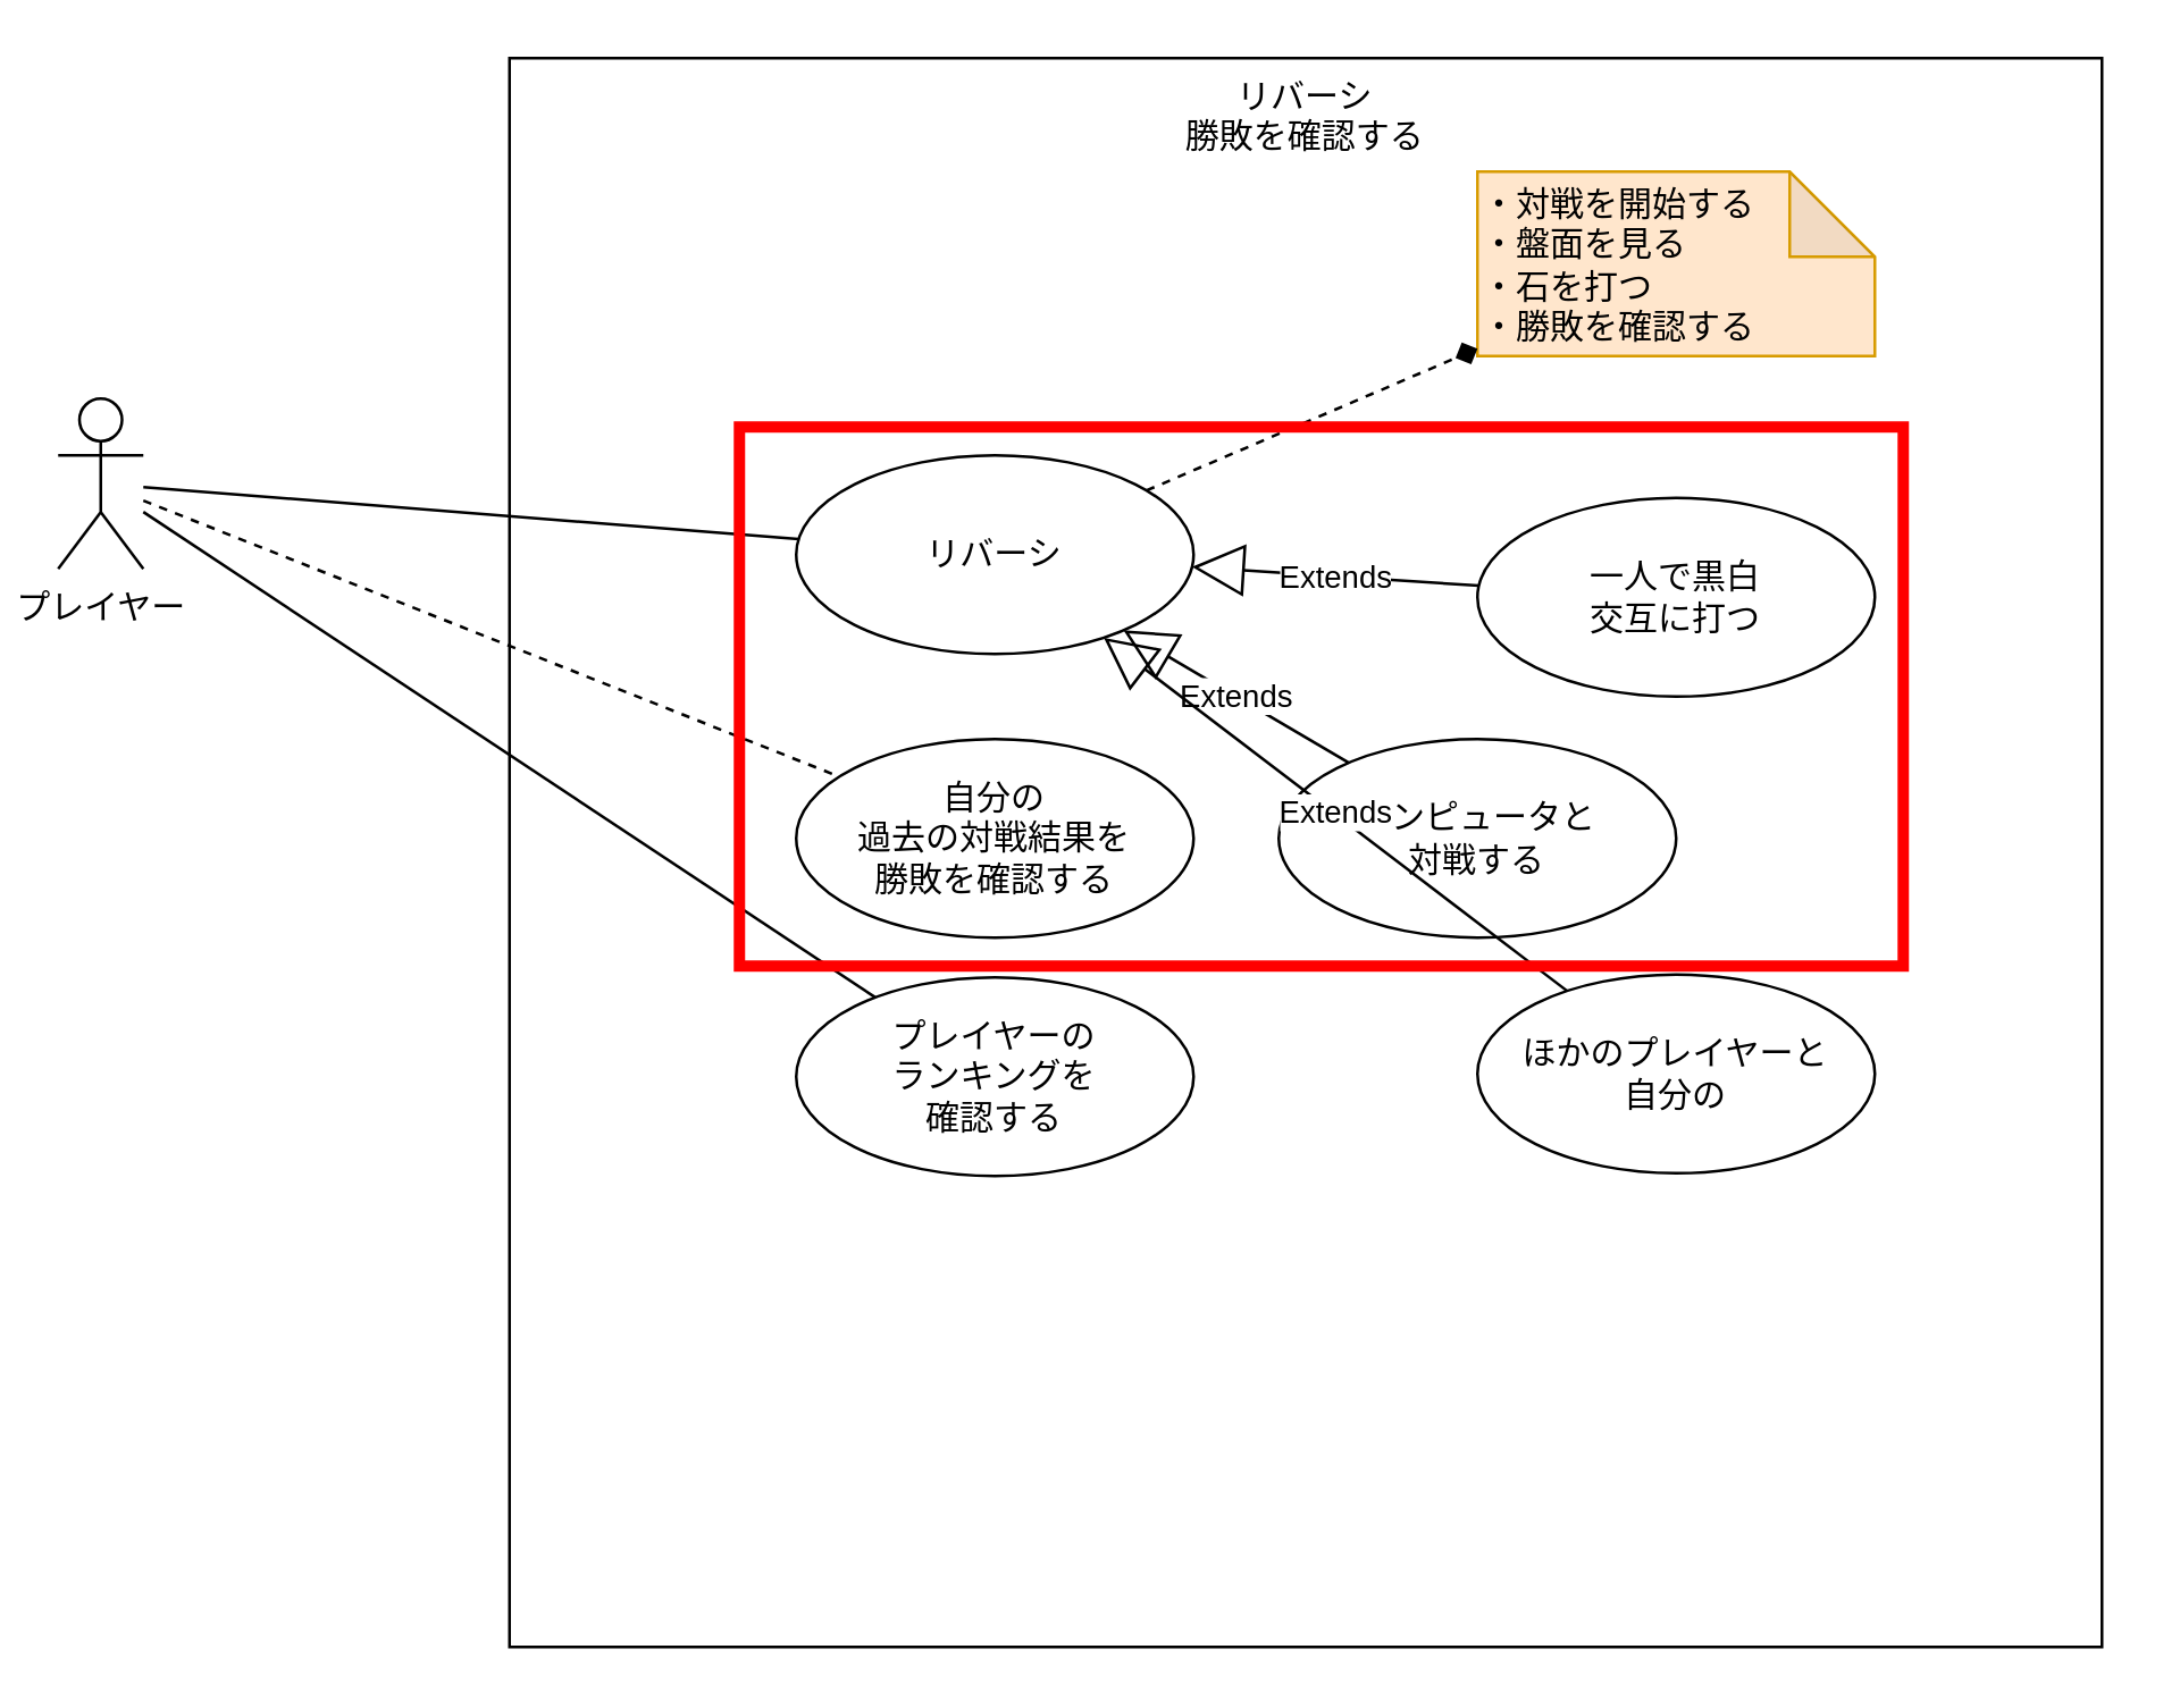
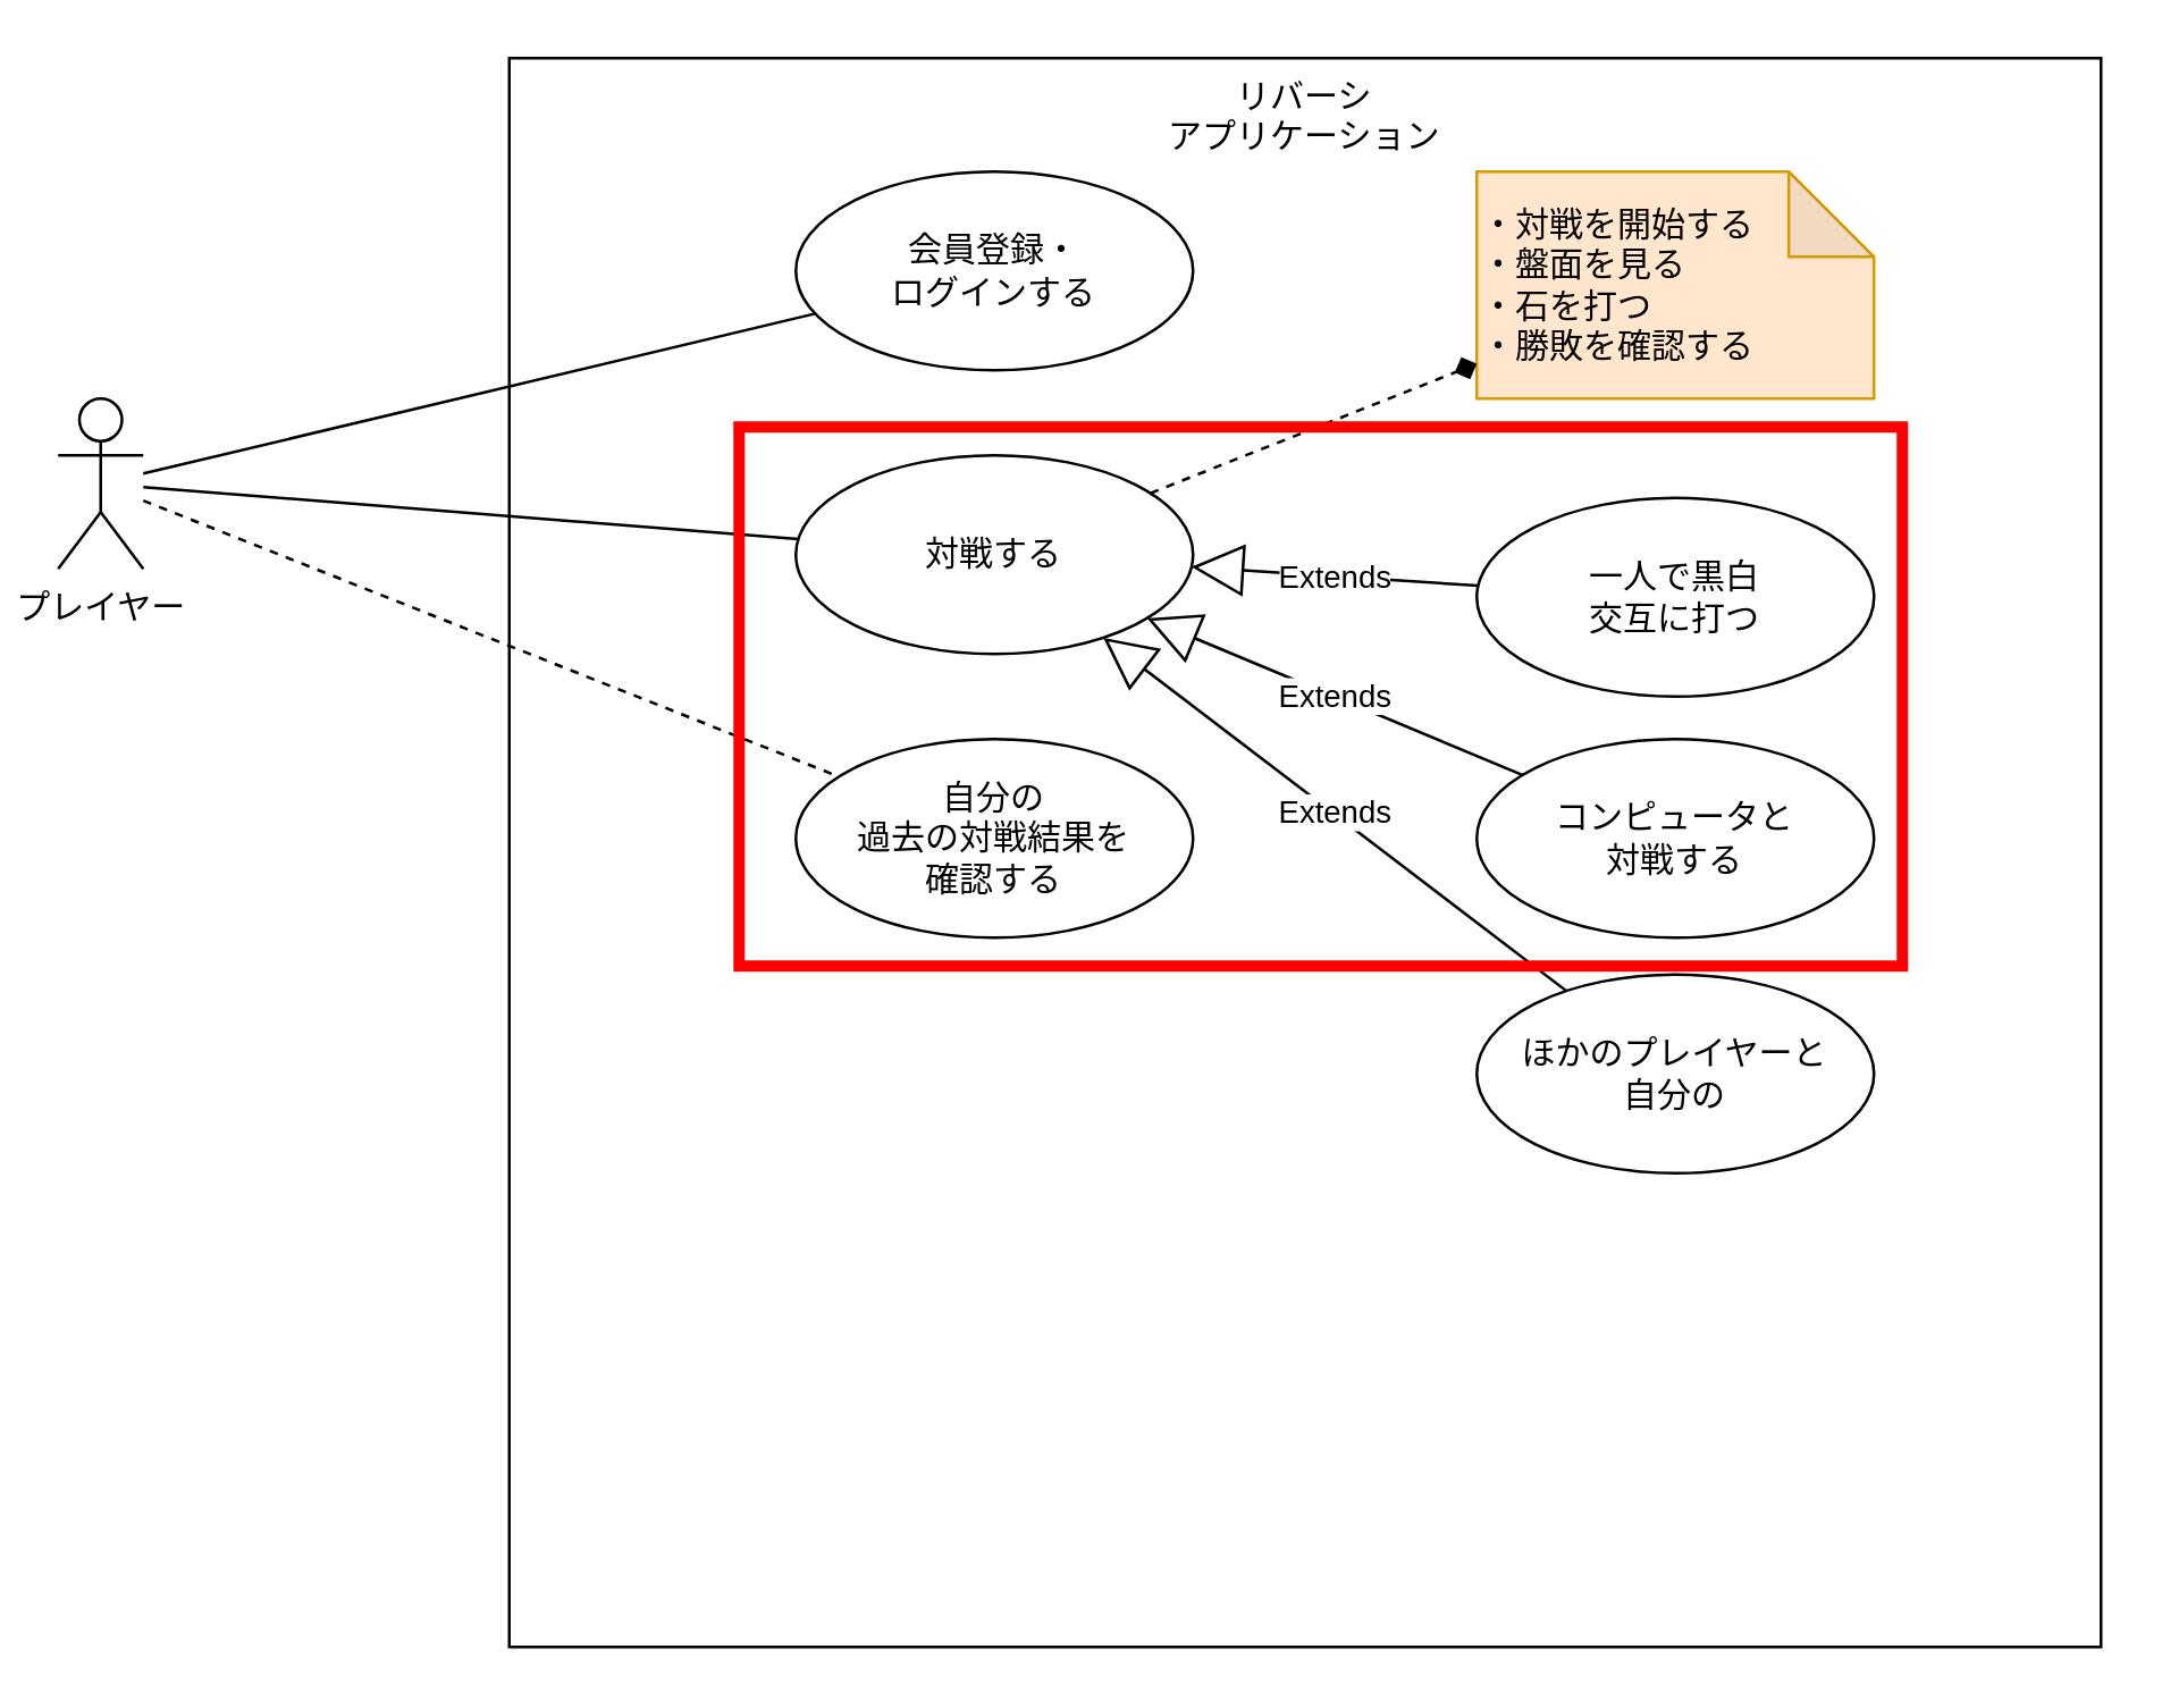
  <mxCell id="0" />
  <mxCell id="1" parent="0" />
- <mxCell id="2" value="リバーシ&lt;div&gt;勝敗を確認する&lt;/div&gt;" style="rounded=0;whiteSpace=wrap;html=1;fillColor=none;verticalAlign=top;" vertex="1" parent="1"><mxGeometry x="179" y="20" width="561" height="560" as="geometry" /></mxCell>
+ <mxCell id="2" value="リバーシ&lt;div&gt;アプリケーション&lt;/div&gt;" style="rounded=0;whiteSpace=wrap;html=1;fillColor=none;verticalAlign=top;" vertex="1" parent="1"><mxGeometry x="179" y="20" width="561" height="560" as="geometry" /></mxCell>
  <mxCell id="3" value="プレイヤー" style="shape=umlActor;verticalLabelPosition=bottom;verticalAlign=top;html=1;" vertex="1" parent="1"><mxGeometry x="20" y="140" width="30" height="60" as="geometry" /></mxCell>
- <mxCell id="4" value="リバーシ" style="ellipse;whiteSpace=wrap;html=1;" vertex="1" parent="1"><mxGeometry x="280" y="160" width="140" height="70" as="geometry" /></mxCell>
+ <mxCell id="4" value="対戦する" style="ellipse;whiteSpace=wrap;html=1;" vertex="1" parent="1"><mxGeometry x="280" y="160" width="140" height="70" as="geometry" /></mxCell>
  <mxCell id="5" value="" style="endArrow=none;html=1;" edge="1" parent="1" source="3" target="4"><mxGeometry relative="1" as="geometry"><mxPoint x="180" y="280" as="sourcePoint" /><mxPoint x="340" y="280" as="targetPoint" /></mxGeometry></mxCell>
- <mxCell id="6" value="・対戦を開始する&lt;div&gt;・盤面を見る&lt;/div&gt;&lt;div&gt;・石を打つ&lt;/div&gt;&lt;div&gt;・勝敗を確認する&lt;/div&gt;" style="shape=note;whiteSpace=wrap;html=1;backgroundOutline=1;darkOpacity=0.05;fillColor=#ffe6cc;strokeColor=#d79b00;align=left;" vertex="1" parent="1"><mxGeometry x="520" y="60" width="140" height="65" as="geometry" /></mxCell>
+ <mxCell id="6" value="・対戦を開始する&lt;div&gt;・盤面を見る&lt;/div&gt;&lt;div&gt;・石を打つ&lt;/div&gt;&lt;div&gt;・勝敗を確認する&lt;/div&gt;" style="shape=note;whiteSpace=wrap;html=1;backgroundOutline=1;darkOpacity=0.05;fillColor=#ffe6cc;strokeColor=#d79b00;align=left;" vertex="1" parent="1"><mxGeometry x="520" y="60" width="140" height="80" as="geometry" /></mxCell>
  <mxCell id="7" value="" style="endArrow=diamond;dashed=1;html=1;" edge="1" parent="1" source="4" target="6"><mxGeometry width="50" height="50" relative="1" as="geometry"><mxPoint x="490" y="350" as="sourcePoint" /><mxPoint x="540" y="300" as="targetPoint" /></mxGeometry></mxCell>
- <mxCell id="10" value="自分の&lt;div&gt;過去の対戦結果を&lt;/div&gt;&lt;div&gt;勝敗を確認する&lt;/div&gt;" style="ellipse;whiteSpace=wrap;html=1;" vertex="1" parent="1"><mxGeometry x="280" y="260" width="140" height="70" as="geometry" /></mxCell>
+ <mxCell id="8" value="会員登録・&lt;div&gt;ログインする&lt;/div&gt;" style="ellipse;whiteSpace=wrap;html=1;" vertex="1" parent="1"><mxGeometry x="280" y="60" width="140" height="70" as="geometry" /></mxCell>
+ <mxCell id="9" value="" style="endArrow=none;html=1;" edge="1" parent="1" target="8" source="3"><mxGeometry relative="1" as="geometry"><mxPoint x="150" y="192" as="sourcePoint" /><mxPoint x="340" y="178" as="targetPoint" /></mxGeometry></mxCell>
+ <mxCell id="10" value="自分の&lt;div&gt;過去の対戦結果を&lt;/div&gt;&lt;div&gt;確認する&lt;/div&gt;" style="ellipse;whiteSpace=wrap;html=1;" vertex="1" parent="1"><mxGeometry x="280" y="260" width="140" height="70" as="geometry" /></mxCell>
  <mxCell id="11" value="" style="endArrow=none;html=1;dashed=1;" edge="1" parent="1" target="10" source="3"><mxGeometry relative="1" as="geometry"><mxPoint x="50" y="271" as="sourcePoint" /><mxPoint x="340" y="380" as="targetPoint" /></mxGeometry></mxCell>
  <mxCell id="12" value="一人で黒白&lt;div&gt;交互に打つ&lt;/div&gt;" style="ellipse;whiteSpace=wrap;html=1;" vertex="1" parent="1"><mxGeometry x="520" y="175" width="140" height="70" as="geometry" /></mxCell>
  <mxCell id="13" value="Extends" style="endArrow=block;endSize=16;endFill=0;html=1;" edge="1" parent="1" source="12" target="4"><mxGeometry width="160" relative="1" as="geometry"><mxPoint x="310" y="350" as="sourcePoint" /><mxPoint x="470" y="350" as="targetPoint" /></mxGeometry></mxCell>
- <mxCell id="14" value="コンピュータと&lt;div&gt;対戦する&lt;/div&gt;" style="ellipse;whiteSpace=wrap;html=1;" vertex="1" parent="1"><mxGeometry x="450" y="260" width="140" height="70" as="geometry" /></mxCell>
+ <mxCell id="14" value="コンピュータと&lt;div&gt;対戦する&lt;/div&gt;" style="ellipse;whiteSpace=wrap;html=1;" vertex="1" parent="1"><mxGeometry x="520" y="260" width="140" height="70" as="geometry" /></mxCell>
  <mxCell id="15" value="Extends" style="endArrow=block;endSize=16;endFill=0;html=1;" edge="1" parent="1" source="14" target="4"><mxGeometry width="160" relative="1" as="geometry"><mxPoint x="509.5" y="260" as="sourcePoint" /><mxPoint x="409.5" y="260" as="targetPoint" /></mxGeometry></mxCell>
  <mxCell id="16" value="ほかのプレイヤーと&lt;div&gt;自分の&lt;/div&gt;" style="ellipse;whiteSpace=wrap;html=1;" vertex="1" parent="1"><mxGeometry x="520" y="343" width="140" height="70" as="geometry" /></mxCell>
  <mxCell id="17" value="Extends" style="endArrow=block;endSize=16;endFill=0;html=1;" edge="1" parent="1" source="16" target="4"><mxGeometry width="160" relative="1" as="geometry"><mxPoint x="509.5" y="343" as="sourcePoint" /><mxPoint x="404" y="300" as="targetPoint" /></mxGeometry></mxCell>
- <mxCell id="18" value="プレイヤーの&lt;div&gt;ランキングを&lt;/div&gt;&lt;div&gt;確認する&lt;/div&gt;" style="ellipse;whiteSpace=wrap;html=1;" vertex="1" parent="1"><mxGeometry x="280" y="344" width="140" height="70" as="geometry" /></mxCell>
- <mxCell id="19" value="" style="endArrow=none;html=1;" edge="1" parent="1" target="18" source="3"><mxGeometry relative="1" as="geometry"><mxPoint x="50" y="260" as="sourcePoint" /><mxPoint x="340" y="464" as="targetPoint" /></mxGeometry></mxCell>
  <mxCell id="20" value="" style="rounded=0;whiteSpace=wrap;html=1;fillColor=none;strokeColor=#FF0000;strokeWidth=4;" vertex="1" parent="1"><mxGeometry x="260" y="150" width="410" height="190" as="geometry" /></mxCell>
